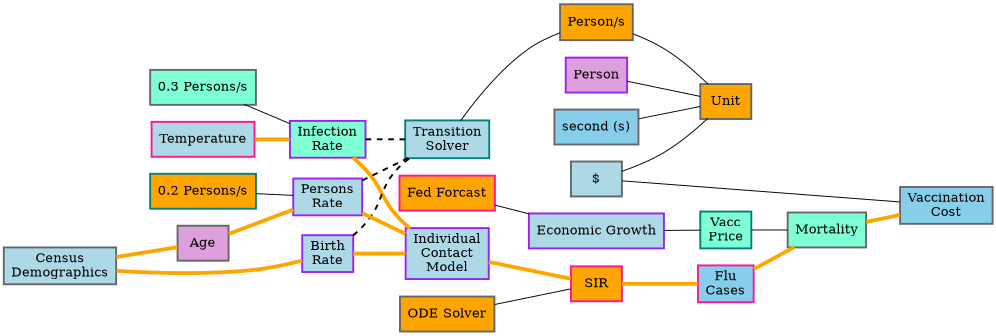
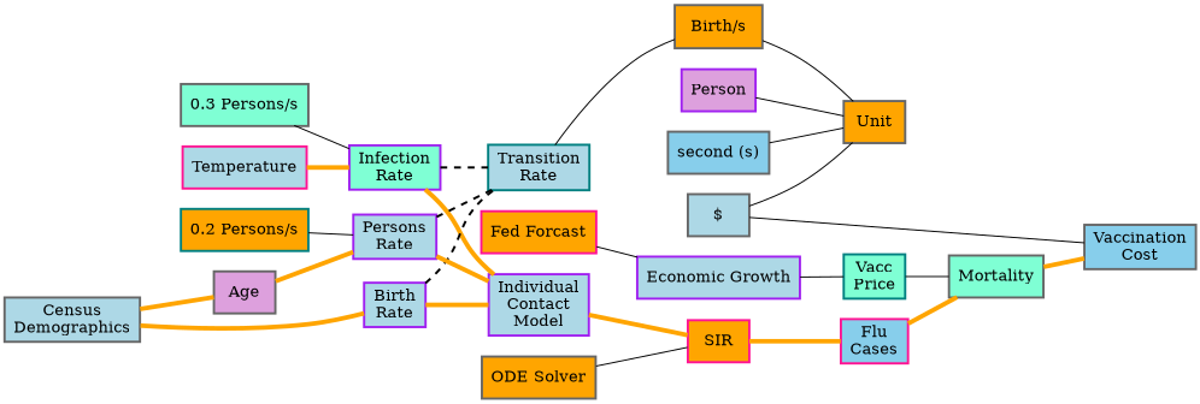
  digraph {
    pack=true
    rankdir=LR
    node [color=gray40 fillcolor=lightblue penwidth=2.0 shape=record style=filled]
    edge [color=missing dir=none penwidth=missing style=missing]
    n1 [color=deeppink label=Temperature]
    n2 [color=purple fillcolor=aquamarine label="Infection\nRate"]
    n3 [fillcolor=skyblue label="Vaccination\nCost"]
    n4 [label="Census\nDemographics"]
    n5 [color=purple label="Birth\nRate"]
    n6 [fillcolor=plum label=Age]
-   n7 [color=teal label="{Transition\nSolver}"]
+   n7 [color=teal label="{Transition\nRate}"]
    n8 [color=purple label="Individual\nContact\nModel"]
    n9 [color=purple label="Persons\nRate"]
    n10 [color=deeppink fillcolor=orange label="Fed Forcast"]
    n11 [color=purple label="Economic Growth"]
    n12 [color=teal fillcolor=aquamarine label="Vacc\nPrice"]
    n13 [color=deeppink fillcolor=orange label=SIR]
    n14 [color=deeppink fillcolor=skyblue label="Flu\nCases"]
    n15 [fillcolor=aquamarine label=Mortality]
    n16 [fillcolor=orange label="ODE Solver"]
-   n17 [fillcolor=orange label="Person/s"]
+   n17 [fillcolor=orange label="Birth/s"]
    n18 [fillcolor=orange label=Unit]
    n19 [color=purple fillcolor=plum label=Person]
    n20 [fillcolor=skyblue label="second (s)"]
    n21 [label="$"]
    n22 [color=teal fillcolor=orange label="0.2 Persons/s"]
    n23 [fillcolor=aquamarine label="0.3 Persons/s"]
    n1 -> n2 [color=orange penwidth=4.0 style=solid]
    n2 -> n7 [color=black penwidth=2.0 style=dashed]
    n2 -> n8 [color=orange penwidth=4.0 style=solid]
    n4 -> n5 [color=orange penwidth=4.0 style=solid]
    n4 -> n6 [color=orange penwidth=4.0 style=solid]
    n5 -> n7 [color=black penwidth=2.0 style=dashed]
    n5 -> n8 [color=orange penwidth=4.0 style=solid]
    n6 -> n9 [color=orange penwidth=4.0 style=solid]
    n7 -> n17
    n8 -> n13 [color=orange penwidth=4.0]
    n9 -> n7 [color=black penwidth=2.0 style=dashed]
    n9 -> n8 [color=orange penwidth=4.0 style=solid]
    n10 -> n11
    n11 -> n12
    n12 -> n15
    n13 -> n14 [color=orange penwidth=4.0 style=solid]
    n14 -> n15 [color=orange penwidth=4.0 style=solid]
    n15 -> n3 [color=orange penwidth=4.0 style=solid]
    n16 -> n13
    n17 -> n18
    n19 -> n18
    n20 -> n18
    n21 -> n3
    n21 -> n18
    n22 -> n9
    n23 -> n2
  }
